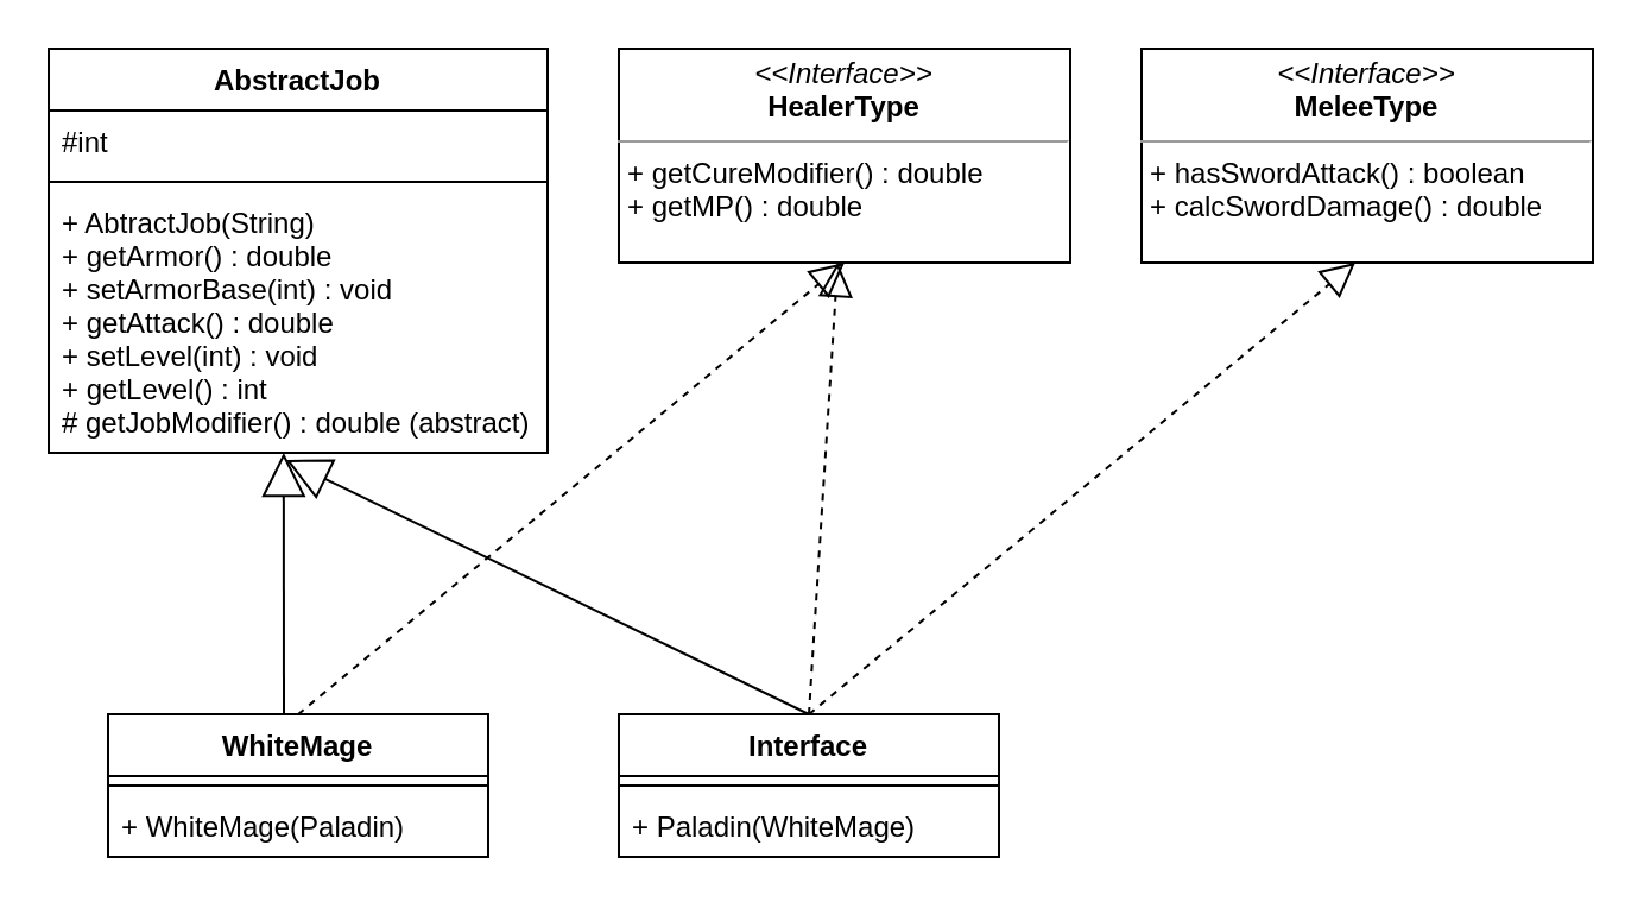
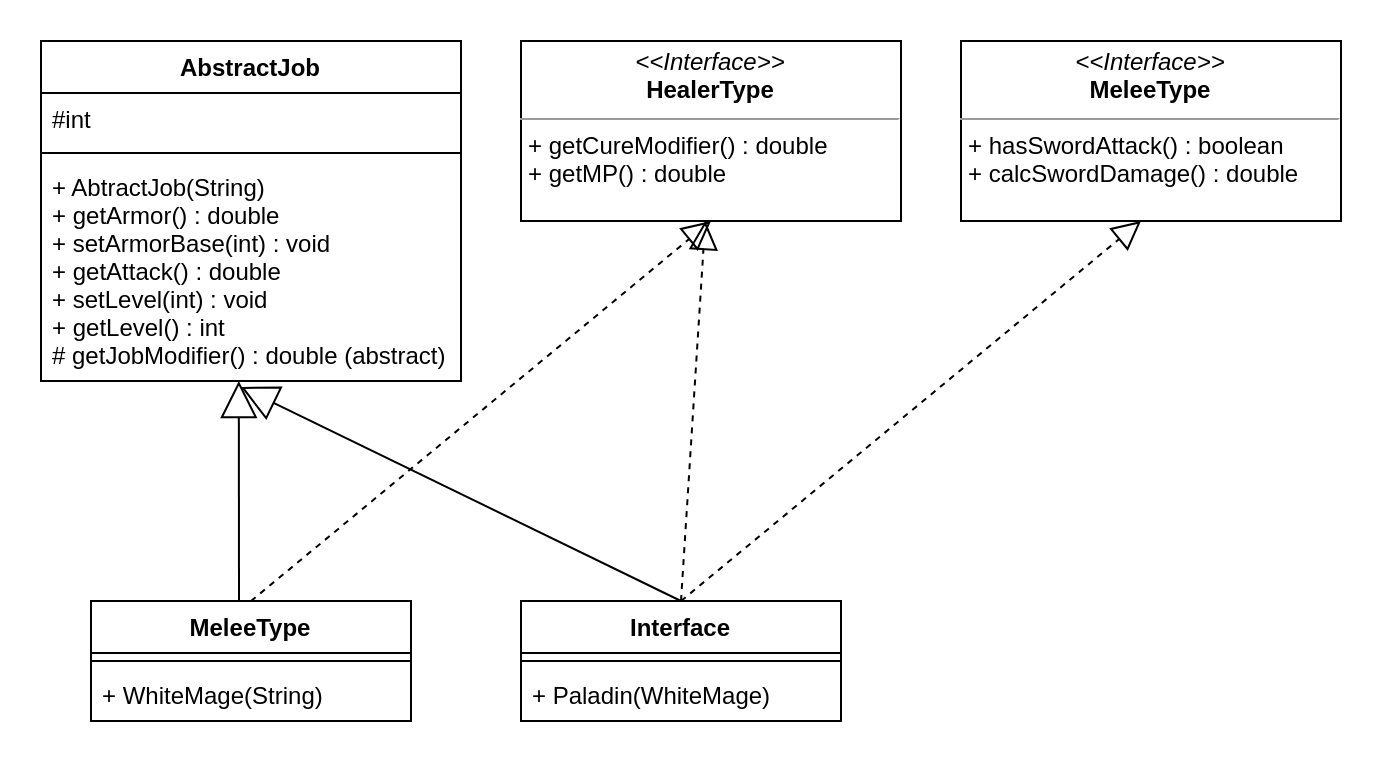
  <mxCell id="0" />
  <mxCell id="1" parent="0" />
  <mxCell id="2" value="&lt;p style=&quot;margin: 0px ; margin-top: 4px ; text-align: center&quot;&gt;&lt;i&gt;&amp;lt;&amp;lt;Interface&amp;gt;&amp;gt;&lt;/i&gt;&lt;br&gt;&lt;b&gt;MeleeType&lt;/b&gt;&lt;/p&gt;&lt;hr size=&quot;1&quot;&gt;&lt;p style=&quot;margin: 0px ; margin-left: 4px&quot;&gt;+ hasSwordAttack() : boolean&lt;/p&gt;&lt;p style=&quot;margin: 0px ; margin-left: 4px&quot;&gt;+ calcSwordDamage() : double&lt;/p&gt;" style="verticalAlign=top;align=left;overflow=fill;fontSize=12;fontFamily=Helvetica;html=1;" parent="1" vertex="1"><mxGeometry x="480" y="20" width="190" height="90" as="geometry" /></mxCell>
  <mxCell id="3" value="&lt;p style=&quot;margin: 0px ; margin-top: 4px ; text-align: center&quot;&gt;&lt;i&gt;&amp;lt;&amp;lt;Interface&amp;gt;&amp;gt;&lt;/i&gt;&lt;br&gt;&lt;b&gt;HealerType&lt;/b&gt;&lt;/p&gt;&lt;hr size=&quot;1&quot;&gt;&lt;p style=&quot;margin: 0px ; margin-left: 4px&quot;&gt;+ getCureModifier() : double&lt;/p&gt;&lt;p style=&quot;margin: 0px ; margin-left: 4px&quot;&gt;+ getMP() : double&lt;/p&gt;" style="verticalAlign=top;align=left;overflow=fill;fontSize=12;fontFamily=Helvetica;html=1;" parent="1" vertex="1"><mxGeometry x="260" y="20" width="190" height="90" as="geometry" /></mxCell>
  <mxCell id="4" value="AbstractJob" style="swimlane;fontStyle=1;align=center;verticalAlign=top;childLayout=stackLayout;horizontal=1;startSize=26;horizontalStack=0;resizeParent=1;resizeParentMax=0;resizeLast=0;collapsible=1;marginBottom=0;" parent="1" vertex="1"><mxGeometry x="20" y="20" width="210" height="170" as="geometry" /></mxCell>
  <mxCell id="5" value="#int" style="text;strokeColor=none;fillColor=none;align=left;verticalAlign=top;spacingLeft=4;spacingRight=4;overflow=hidden;rotatable=0;points=[[0,0.5],[1,0.5]];portConstraint=eastwest;" parent="4" vertex="1"><mxGeometry y="26" width="210" height="26" as="geometry" /></mxCell>
  <mxCell id="6" value="" style="line;strokeWidth=1;fillColor=none;align=left;verticalAlign=middle;spacingTop=-1;spacingLeft=3;spacingRight=3;rotatable=0;labelPosition=right;points=[];portConstraint=eastwest;" parent="4" vertex="1"><mxGeometry y="52" width="210" height="8" as="geometry" /></mxCell>
  <mxCell id="7" value="+ AbtractJob(String)&#10;+ getArmor() : double&#10;+ setArmorBase(int) : void&#10;+ getAttack() : double&#10;+ setLevel(int) : void&#10;+ getLevel() : int &#10;# getJobModifier() : double (abstract)" style="text;strokeColor=none;fillColor=none;align=left;verticalAlign=top;spacingLeft=4;spacingRight=4;overflow=hidden;rotatable=0;points=[[0,0.5],[1,0.5]];portConstraint=eastwest;" parent="4" vertex="1"><mxGeometry y="60" width="210" height="110" as="geometry" /></mxCell>
- <mxCell id="8" value="WhiteMage" style="swimlane;fontStyle=1;align=center;verticalAlign=top;childLayout=stackLayout;horizontal=1;startSize=26;horizontalStack=0;resizeParent=1;resizeParentMax=0;resizeLast=0;collapsible=1;marginBottom=0;" parent="1" vertex="1"><mxGeometry x="45" y="300" width="160" height="60" as="geometry" /></mxCell>
+ <mxCell id="8" value="MeleeType" style="swimlane;fontStyle=1;align=center;verticalAlign=top;childLayout=stackLayout;horizontal=1;startSize=26;horizontalStack=0;resizeParent=1;resizeParentMax=0;resizeLast=0;collapsible=1;marginBottom=0;" parent="1" vertex="1"><mxGeometry x="45" y="300" width="160" height="60" as="geometry" /></mxCell>
  <mxCell id="9" value="" style="line;strokeWidth=1;fillColor=none;align=left;verticalAlign=middle;spacingTop=-1;spacingLeft=3;spacingRight=3;rotatable=0;labelPosition=right;points=[];portConstraint=eastwest;" parent="8" vertex="1"><mxGeometry y="26" width="160" height="8" as="geometry" /></mxCell>
- <mxCell id="10" value="+ WhiteMage(Paladin)&#10;" style="text;strokeColor=none;fillColor=none;align=left;verticalAlign=top;spacingLeft=4;spacingRight=4;overflow=hidden;rotatable=0;points=[[0,0.5],[1,0.5]];portConstraint=eastwest;" parent="8" vertex="1"><mxGeometry y="34" width="160" height="26" as="geometry" /></mxCell>
+ <mxCell id="10" value="+ WhiteMage(String)&#10;" style="text;strokeColor=none;fillColor=none;align=left;verticalAlign=top;spacingLeft=4;spacingRight=4;overflow=hidden;rotatable=0;points=[[0,0.5],[1,0.5]];portConstraint=eastwest;" parent="8" vertex="1"><mxGeometry y="34" width="160" height="26" as="geometry" /></mxCell>
  <mxCell id="11" value="Interface" style="swimlane;fontStyle=1;align=center;verticalAlign=top;childLayout=stackLayout;horizontal=1;startSize=26;horizontalStack=0;resizeParent=1;resizeParentMax=0;resizeLast=0;collapsible=1;marginBottom=0;" parent="1" vertex="1"><mxGeometry x="260" y="300" width="160" height="60" as="geometry" /></mxCell>
  <mxCell id="12" value="" style="line;strokeWidth=1;fillColor=none;align=left;verticalAlign=middle;spacingTop=-1;spacingLeft=3;spacingRight=3;rotatable=0;labelPosition=right;points=[];portConstraint=eastwest;" parent="11" vertex="1"><mxGeometry y="26" width="160" height="8" as="geometry" /></mxCell>
  <mxCell id="13" value="+ Paladin(WhiteMage)" style="text;strokeColor=none;fillColor=none;align=left;verticalAlign=top;spacingLeft=4;spacingRight=4;overflow=hidden;rotatable=0;points=[[0,0.5],[1,0.5]];portConstraint=eastwest;" parent="11" vertex="1"><mxGeometry y="34" width="160" height="26" as="geometry" /></mxCell>
  <mxCell id="14" value="" style="endArrow=block;endSize=16;endFill=0;html=1;entryX=0.471;entryY=1;entryDx=0;entryDy=0;entryPerimeter=0;" parent="1" target="7" edge="1"><mxGeometry width="160" relative="1" as="geometry"><mxPoint x="119" y="300" as="sourcePoint" /><mxPoint x="280" y="440" as="targetPoint" /></mxGeometry></mxCell>
  <mxCell id="15" value="" style="endArrow=block;endSize=16;endFill=0;html=1;exitX=0.5;exitY=0;exitDx=0;exitDy=0;" parent="1" source="11" edge="1"><mxGeometry width="160" relative="1" as="geometry"><mxPoint x="129" y="310" as="sourcePoint" /><mxPoint x="120" y="193" as="targetPoint" /></mxGeometry></mxCell>
  <mxCell id="16" value="" style="endArrow=block;dashed=1;endFill=0;endSize=12;html=1;exitX=0.5;exitY=0;exitDx=0;exitDy=0;entryX=0.5;entryY=1;entryDx=0;entryDy=0;" parent="1" source="8" target="3" edge="1"><mxGeometry width="160" relative="1" as="geometry"><mxPoint x="100" y="450" as="sourcePoint" /><mxPoint x="260" y="450" as="targetPoint" /></mxGeometry></mxCell>
  <mxCell id="17" value="" style="endArrow=block;dashed=1;endFill=0;endSize=12;html=1;" parent="1" target="3" edge="1"><mxGeometry width="160" relative="1" as="geometry"><mxPoint x="340" y="300" as="sourcePoint" /><mxPoint x="130" y="190" as="targetPoint" /></mxGeometry></mxCell>
  <mxCell id="18" value="" style="endArrow=block;dashed=1;endFill=0;endSize=12;html=1;exitX=0.5;exitY=0;exitDx=0;exitDy=0;entryX=0.5;entryY=1;entryDx=0;entryDy=0;" parent="1" edge="1"><mxGeometry width="160" relative="1" as="geometry"><mxPoint x="340" y="300" as="sourcePoint" /><mxPoint x="570" y="110" as="targetPoint" /></mxGeometry></mxCell>
